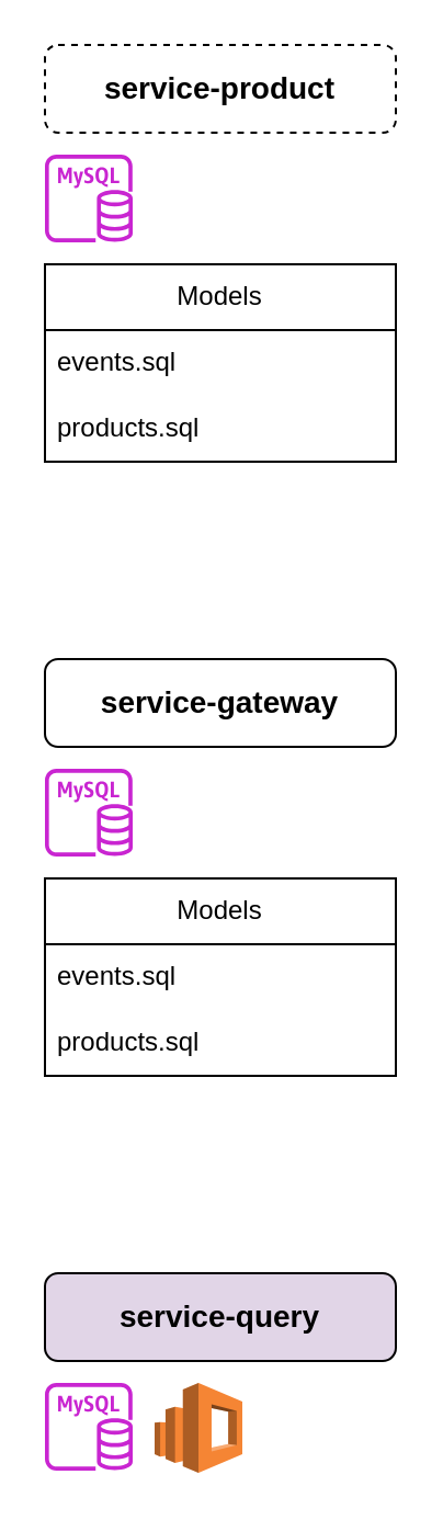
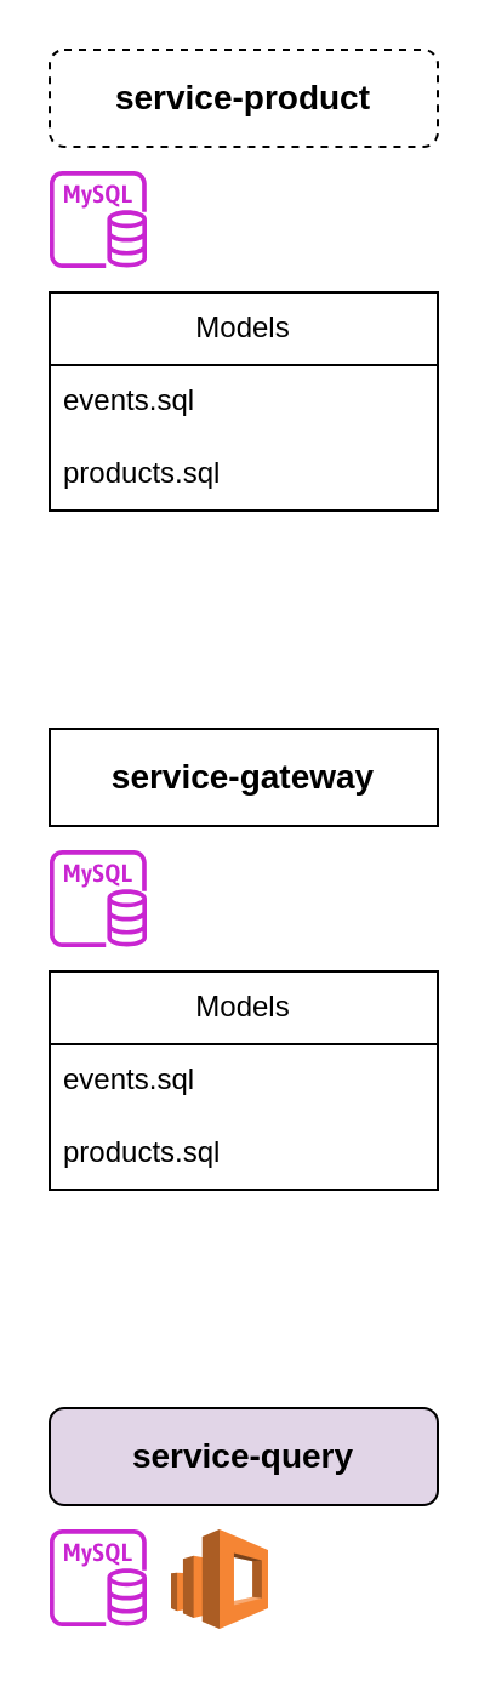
  <mxCell id="0" />
  <mxCell id="1" parent="0" />
  <mxCell id="2" value="&lt;span style=&quot;&quot;&gt;&lt;font face=&quot;Helvetica&quot;&gt;service-product&lt;/font&gt;&lt;/span&gt;" style="rounded=1;whiteSpace=wrap;html=1;fontSize=14;fontStyle=1;dashed=1;" vertex="1" parent="1"><mxGeometry x="20" y="20" width="160" height="40" as="geometry" /></mxCell>
- <mxCell id="3" value="&lt;b style=&quot;&quot;&gt;&lt;font face=&quot;Helvetica&quot;&gt;service-gateway&lt;/font&gt;&lt;/b&gt;" style="rounded=1;whiteSpace=wrap;html=1;fontSize=14;" vertex="1" parent="1"><mxGeometry x="20" y="300" width="160" height="40" as="geometry" /></mxCell>
+ <mxCell id="3" value="&lt;b style=&quot;&quot;&gt;&lt;font face=&quot;Helvetica&quot;&gt;service-gateway&lt;/font&gt;&lt;/b&gt;" style="whiteSpace=wrap;html=1;fontSize=14;rounded=0;" vertex="1" parent="1"><mxGeometry x="20" y="300" width="160" height="40" as="geometry" /></mxCell>
  <mxCell id="4" value="&lt;b style=&quot;&quot;&gt;&lt;font face=&quot;Helvetica&quot;&gt;service-query&lt;/font&gt;&lt;/b&gt;" style="rounded=1;whiteSpace=wrap;html=1;fontSize=14;fillColor=#e1d5e7;" vertex="1" parent="1"><mxGeometry x="20" y="580" width="160" height="40" as="geometry" /></mxCell>
  <mxCell id="5" value="Models" style="swimlane;fontStyle=0;childLayout=stackLayout;horizontal=1;startSize=30;horizontalStack=0;resizeParent=1;resizeParentMax=0;resizeLast=0;collapsible=1;marginBottom=0;whiteSpace=wrap;html=1;" vertex="1" parent="1"><mxGeometry x="20" y="120" width="160" height="90" as="geometry" /></mxCell>
  <mxCell id="6" value="events.sql" style="text;strokeColor=none;fillColor=none;align=left;verticalAlign=middle;spacingLeft=4;spacingRight=4;overflow=hidden;points=[[0,0.5],[1,0.5]];portConstraint=eastwest;rotatable=0;whiteSpace=wrap;html=1;" vertex="1" parent="5"><mxGeometry y="30" width="160" height="30" as="geometry" /></mxCell>
  <mxCell id="7" value="products.sql" style="text;strokeColor=none;fillColor=none;align=left;verticalAlign=middle;spacingLeft=4;spacingRight=4;overflow=hidden;points=[[0,0.5],[1,0.5]];portConstraint=eastwest;rotatable=0;whiteSpace=wrap;html=1;" vertex="1" parent="5"><mxGeometry y="60" width="160" height="30" as="geometry" /></mxCell>
  <mxCell id="8" value="" style="sketch=0;outlineConnect=0;fontColor=#232F3E;gradientColor=none;fillColor=#C925D1;strokeColor=none;dashed=0;verticalLabelPosition=bottom;verticalAlign=top;align=center;html=1;fontSize=12;fontStyle=0;aspect=fixed;pointerEvents=1;shape=mxgraph.aws4.rds_mysql_instance;" vertex="1" parent="1"><mxGeometry x="20" y="70" width="40" height="40" as="geometry" /></mxCell>
  <mxCell id="9" value="" style="sketch=0;outlineConnect=0;fontColor=#232F3E;gradientColor=none;fillColor=#C925D1;strokeColor=none;dashed=0;verticalLabelPosition=bottom;verticalAlign=top;align=center;html=1;fontSize=12;fontStyle=0;aspect=fixed;pointerEvents=1;shape=mxgraph.aws4.rds_mysql_instance;" vertex="1" parent="1"><mxGeometry x="20" y="350" width="40" height="40" as="geometry" /></mxCell>
  <mxCell id="10" value="Models" style="swimlane;fontStyle=0;childLayout=stackLayout;horizontal=1;startSize=30;horizontalStack=0;resizeParent=1;resizeParentMax=0;resizeLast=0;collapsible=1;marginBottom=0;whiteSpace=wrap;html=1;" vertex="1" parent="1"><mxGeometry x="20" y="400" width="160" height="90" as="geometry" /></mxCell>
  <mxCell id="11" value="events.sql" style="text;strokeColor=none;fillColor=none;align=left;verticalAlign=middle;spacingLeft=4;spacingRight=4;overflow=hidden;points=[[0,0.5],[1,0.5]];portConstraint=eastwest;rotatable=0;whiteSpace=wrap;html=1;" vertex="1" parent="10"><mxGeometry y="30" width="160" height="30" as="geometry" /></mxCell>
  <mxCell id="12" value="products.sql" style="text;strokeColor=none;fillColor=none;align=left;verticalAlign=middle;spacingLeft=4;spacingRight=4;overflow=hidden;points=[[0,0.5],[1,0.5]];portConstraint=eastwest;rotatable=0;whiteSpace=wrap;html=1;" vertex="1" parent="10"><mxGeometry y="60" width="160" height="30" as="geometry" /></mxCell>
  <mxCell id="13" value="" style="sketch=0;outlineConnect=0;fontColor=#232F3E;gradientColor=none;fillColor=#C925D1;strokeColor=none;dashed=0;verticalLabelPosition=bottom;verticalAlign=top;align=center;html=1;fontSize=12;fontStyle=0;aspect=fixed;pointerEvents=1;shape=mxgraph.aws4.rds_mysql_instance;" vertex="1" parent="1"><mxGeometry x="20" y="630" width="40" height="40" as="geometry" /></mxCell>
  <mxCell id="14" value="" style="outlineConnect=0;dashed=0;verticalLabelPosition=bottom;verticalAlign=top;align=center;html=1;shape=mxgraph.aws3.elasticsearch_service;fillColor=#F58534;gradientColor=none;" vertex="1" parent="1"><mxGeometry x="70" y="630" width="40" height="41" as="geometry" /></mxCell>
